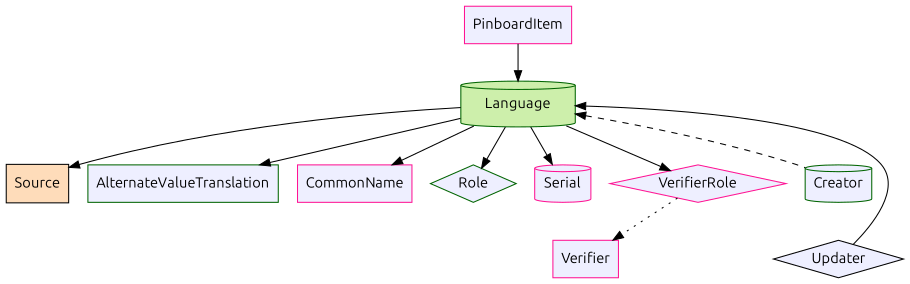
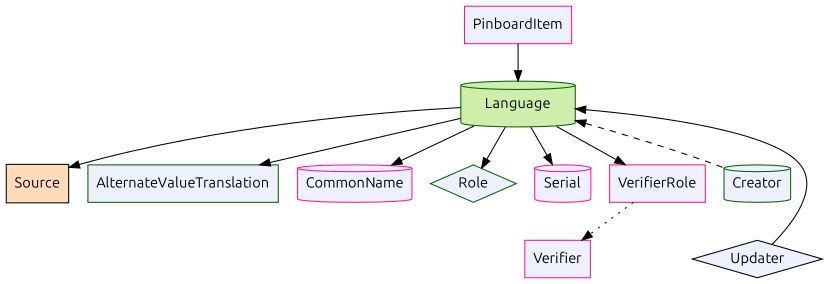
  digraph {
    fontname=Ubuntu
    rankdir=TB
    node [color=deeppink fillcolor="#eeefff" fontname=Ubuntu group=supporting shape=box style=filled]
    edge [fontname=Ubuntu]
    n1 [color=black fillcolor="#fedcba" group=core height=0.51389 label=Source width=0.75]
    n2 [color=darkgreen fillcolor="#cdefab" group=target height=0.61111 label=Language shape=cylinder width=1.532]
    n3 [color=darkgreen height=0.5 label=AlternateValueTranslation width=2.2014]
-   n4 [height=0.5 label=CommonName width=1.3993]
+   n4 [height=0.5 label=CommonName shape=cylinder width=1.3993]
    n5 [height=0.5 label=PinboardItem width=1.2535]
    n6 [color=darkgreen height=0.5 label=Role shape=diamond width=0.75]
    n7 [height=0.5 label=Serial shape=cylinder width=0.75]
-   n8 [height=0.5 label=VerifierRole shape=diamond width=1.1493]
+   n8 [height=0.5 label=VerifierRole width=1.1493]
    n9 [height=0.5 label=Verifier width=0.79514]
    n10 [color=darkgreen height=0.5 label=Creator shape=cylinder width=0.78472]
    n11 [color=black height=0.5 label=Updater shape=diamond width=0.82639]
    subgraph sub_1 {
      n1
    }
    subgraph sub_2 {
      rank=min
    }
    subgraph sub_3 {
      n2
      n3
      n4
      n5
      n6
      n7
      n8
      n9
      n10
      n11
    }
    n2 -> n1
    n2 -> n3
    n2 -> n4
    n2 -> n6
    n2 -> n7
    n2 -> n8
    n2 -> n10 [dir=back style=dashed]
    n2 -> n11 [dir=back style=solid]
    n5 -> n2
    n6 -> n9 [style=invis]
    n8 -> n9 [style=dotted]
    n10 -> n11 [style=invis]
  }
